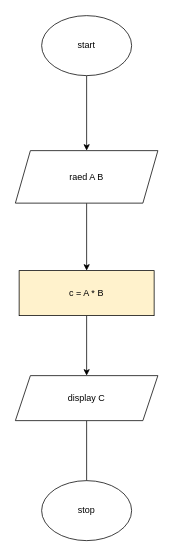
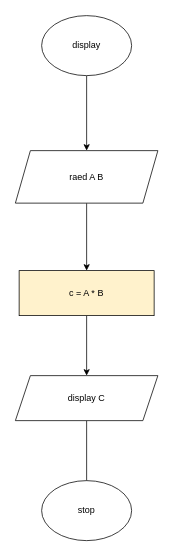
  <mxCell id="0" />
  <mxCell id="1" parent="0" />
  <mxCell id="2" style="edgeStyle=orthogonalEdgeStyle;rounded=0;orthogonalLoop=1;jettySize=auto;html=1;exitX=0.5;exitY=1;exitDx=0;exitDy=0;entryX=0.5;entryY=0;entryDx=0;entryDy=0;" edge="1" parent="1" source="3" target="5"><mxGeometry relative="1" as="geometry" /></mxCell>
- <mxCell id="3" value="start" style="ellipse;whiteSpace=wrap;html=1;" vertex="1" parent="1"><mxGeometry x="55" y="20" width="120" height="80" as="geometry" /></mxCell>
+ <mxCell id="3" value="display" style="ellipse;whiteSpace=wrap;html=1;" vertex="1" parent="1"><mxGeometry x="55" y="20" width="120" height="80" as="geometry" /></mxCell>
  <mxCell id="4" style="edgeStyle=orthogonalEdgeStyle;rounded=0;orthogonalLoop=1;jettySize=auto;html=1;entryX=0.5;entryY=0;entryDx=0;entryDy=0;" edge="1" parent="1" source="5" target="7"><mxGeometry relative="1" as="geometry" /></mxCell>
  <mxCell id="5" value="raed A B" style="shape=parallelogram;perimeter=parallelogramPerimeter;whiteSpace=wrap;html=1;fixedSize=1;" vertex="1" parent="1"><mxGeometry x="20" y="200" width="190" height="70" as="geometry" /></mxCell>
  <mxCell id="6" style="edgeStyle=orthogonalEdgeStyle;rounded=0;orthogonalLoop=1;jettySize=auto;html=1;entryX=0.5;entryY=0;entryDx=0;entryDy=0;" edge="1" parent="1" source="7" target="9"><mxGeometry relative="1" as="geometry" /></mxCell>
  <mxCell id="7" value="c = A * B" style="rounded=0;whiteSpace=wrap;html=1;fillColor=#fff2cc;" vertex="1" parent="1"><mxGeometry x="25" y="360" width="180" height="60" as="geometry" /></mxCell>
  <mxCell id="8" style="edgeStyle=orthogonalEdgeStyle;rounded=0;orthogonalLoop=1;jettySize=auto;html=1;entryX=0.5;entryY=0;entryDx=0;entryDy=0;endArrow=none;" edge="1" parent="1" source="9" target="10"><mxGeometry relative="1" as="geometry" /></mxCell>
  <mxCell id="9" value="display C" style="shape=parallelogram;perimeter=parallelogramPerimeter;whiteSpace=wrap;html=1;fixedSize=1;" vertex="1" parent="1"><mxGeometry x="20" y="500" width="190" height="60" as="geometry" /></mxCell>
  <mxCell id="10" value="stop" style="ellipse;whiteSpace=wrap;html=1;" vertex="1" parent="1"><mxGeometry x="55" y="640" width="120" height="80" as="geometry" /></mxCell>
  <mxCell id="11" style="edgeStyle=orthogonalEdgeStyle;rounded=0;orthogonalLoop=1;jettySize=auto;html=1;exitX=0.5;exitY=1;exitDx=0;exitDy=0;" edge="1" parent="1" source="10" target="10"><mxGeometry relative="1" as="geometry" /></mxCell>
